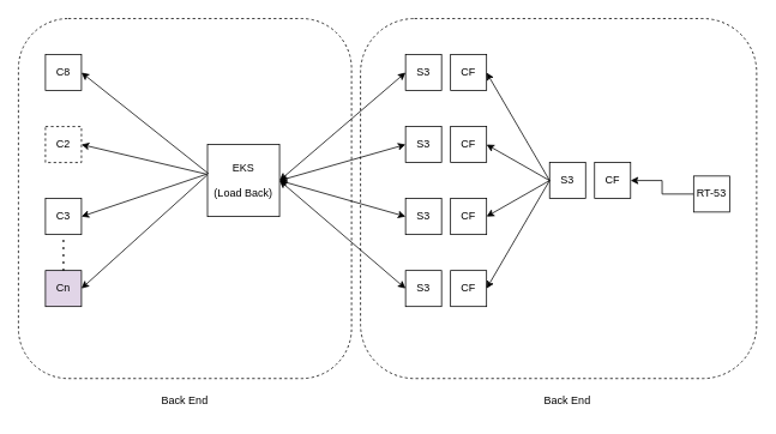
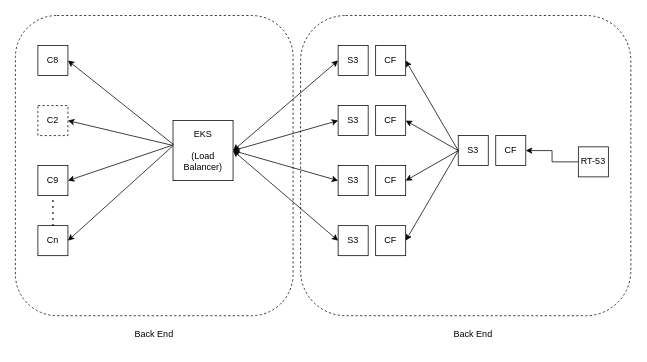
  <mxCell id="0" />
  <mxCell id="1" parent="0" />
  <mxCell id="2" value="" style="rounded=1;whiteSpace=wrap;html=1;dashed=1;" vertex="1" parent="1"><mxGeometry x="400" y="20" width="440" height="400" as="geometry" /></mxCell>
  <mxCell id="3" value="" style="rounded=1;whiteSpace=wrap;html=1;dashed=1;" vertex="1" parent="1"><mxGeometry x="20" y="20" width="370" height="400" as="geometry" /></mxCell>
  <mxCell id="4" value="C8" style="whiteSpace=wrap;html=1;aspect=fixed;" vertex="1" parent="1"><mxGeometry x="50" y="60" width="40" height="40" as="geometry" /></mxCell>
  <mxCell id="5" value="C2" style="whiteSpace=wrap;html=1;aspect=fixed;dashed=1;" vertex="1" parent="1"><mxGeometry x="50" y="140" width="40" height="40" as="geometry" /></mxCell>
- <mxCell id="6" value="C3" style="whiteSpace=wrap;html=1;aspect=fixed;" vertex="1" parent="1"><mxGeometry x="50" y="220" width="40" height="40" as="geometry" /></mxCell>
- <mxCell id="7" value="Cn" style="whiteSpace=wrap;html=1;aspect=fixed;fillColor=#e1d5e7;" vertex="1" parent="1"><mxGeometry x="50" y="300" width="40" height="40" as="geometry" /></mxCell>
+ <mxCell id="6" value="C9" style="whiteSpace=wrap;html=1;aspect=fixed;" vertex="1" parent="1"><mxGeometry x="50" y="220" width="40" height="40" as="geometry" /></mxCell>
+ <mxCell id="7" value="Cn" style="whiteSpace=wrap;html=1;aspect=fixed;" vertex="1" parent="1"><mxGeometry x="50" y="300" width="40" height="40" as="geometry" /></mxCell>
  <mxCell id="8" value="" style="whiteSpace=wrap;html=1;aspect=fixed;" vertex="1" parent="1"><mxGeometry x="230" y="160" width="80" height="80" as="geometry" /></mxCell>
  <mxCell id="9" value="" style="endArrow=classic;html=1;rounded=0;entryX=1;entryY=0.5;entryDx=0;entryDy=0;exitX=-0.003;exitY=0.414;exitDx=0;exitDy=0;exitPerimeter=0;" edge="1" parent="1" source="8" target="5"><mxGeometry width="50" height="50" relative="1" as="geometry"><mxPoint x="230" y="190" as="sourcePoint" /><mxPoint x="180" y="190" as="targetPoint" /></mxGeometry></mxCell>
  <mxCell id="10" value="" style="endArrow=classic;html=1;rounded=0;entryX=1;entryY=0.5;entryDx=0;entryDy=0;exitX=-0.02;exitY=0.414;exitDx=0;exitDy=0;exitPerimeter=0;" edge="1" parent="1" source="8" target="6"><mxGeometry width="50" height="50" relative="1" as="geometry"><mxPoint x="130" y="265" as="sourcePoint" /><mxPoint x="180" y="215" as="targetPoint" /></mxGeometry></mxCell>
  <mxCell id="11" value="" style="endArrow=classic;html=1;rounded=0;entryX=1;entryY=0.5;entryDx=0;entryDy=0;exitX=0.015;exitY=0.405;exitDx=0;exitDy=0;exitPerimeter=0;" edge="1" parent="1" source="8" target="4"><mxGeometry width="50" height="50" relative="1" as="geometry"><mxPoint x="230" y="170" as="sourcePoint" /><mxPoint x="90" y="140" as="targetPoint" /></mxGeometry></mxCell>
  <mxCell id="12" value="" style="endArrow=classic;html=1;rounded=0;entryX=1;entryY=0.5;entryDx=0;entryDy=0;exitX=-0.003;exitY=0.422;exitDx=0;exitDy=0;exitPerimeter=0;" edge="1" parent="1" source="8" target="7"><mxGeometry width="50" height="50" relative="1" as="geometry"><mxPoint x="230" y="190" as="sourcePoint" /><mxPoint x="100" y="170" as="targetPoint" /></mxGeometry></mxCell>
- <mxCell id="13" value="EKS&lt;br&gt;&lt;br&gt;(Load Back)" style="text;html=1;strokeColor=none;fillColor=none;align=center;verticalAlign=middle;whiteSpace=wrap;rounded=0;" vertex="1" parent="1"><mxGeometry x="235" y="180" width="70" height="40" as="geometry" /></mxCell>
+ <mxCell id="13" value="EKS&lt;br&gt;&lt;br&gt;(Load Balancer)" style="text;html=1;strokeColor=none;fillColor=none;align=center;verticalAlign=middle;whiteSpace=wrap;rounded=0;" vertex="1" parent="1"><mxGeometry x="235" y="180" width="70" height="40" as="geometry" /></mxCell>
  <mxCell id="14" value="S3" style="whiteSpace=wrap;html=1;aspect=fixed;" vertex="1" parent="1"><mxGeometry x="450" y="60" width="40" height="40" as="geometry" /></mxCell>
  <mxCell id="15" value="CF" style="whiteSpace=wrap;html=1;aspect=fixed;" vertex="1" parent="1"><mxGeometry x="500" y="60" width="40" height="40" as="geometry" /></mxCell>
  <mxCell id="16" value="S3" style="whiteSpace=wrap;html=1;aspect=fixed;" vertex="1" parent="1"><mxGeometry x="450" y="300" width="40" height="40" as="geometry" /></mxCell>
  <mxCell id="17" value="S3" style="whiteSpace=wrap;html=1;aspect=fixed;" vertex="1" parent="1"><mxGeometry x="450" y="220" width="40" height="40" as="geometry" /></mxCell>
  <mxCell id="18" value="S3" style="whiteSpace=wrap;html=1;aspect=fixed;" vertex="1" parent="1"><mxGeometry x="450" y="140" width="40" height="40" as="geometry" /></mxCell>
  <mxCell id="19" value="CF" style="whiteSpace=wrap;html=1;aspect=fixed;" vertex="1" parent="1"><mxGeometry x="500" y="140" width="40" height="40" as="geometry" /></mxCell>
  <mxCell id="20" value="CF" style="whiteSpace=wrap;html=1;aspect=fixed;" vertex="1" parent="1"><mxGeometry x="500" y="220" width="40" height="40" as="geometry" /></mxCell>
  <mxCell id="21" value="CF" style="whiteSpace=wrap;html=1;aspect=fixed;" vertex="1" parent="1"><mxGeometry x="500" y="300" width="40" height="40" as="geometry" /></mxCell>
  <mxCell id="22" value="S3" style="whiteSpace=wrap;html=1;aspect=fixed;" vertex="1" parent="1"><mxGeometry x="610" y="180" width="40" height="40" as="geometry" /></mxCell>
  <mxCell id="23" value="CF" style="whiteSpace=wrap;html=1;aspect=fixed;" vertex="1" parent="1"><mxGeometry x="660" y="180" width="40" height="40" as="geometry" /></mxCell>
  <mxCell id="24" value="" style="endArrow=classic;html=1;rounded=0;entryX=1;entryY=0.5;entryDx=0;entryDy=0;exitX=0;exitY=0.5;exitDx=0;exitDy=0;" edge="1" parent="1" source="22" target="15"><mxGeometry width="50" height="50" relative="1" as="geometry"><mxPoint x="550" y="150" as="sourcePoint" /><mxPoint x="600" y="100" as="targetPoint" /></mxGeometry></mxCell>
  <mxCell id="25" value="" style="endArrow=classic;html=1;rounded=0;entryX=1;entryY=0.5;entryDx=0;entryDy=0;" edge="1" parent="1"><mxGeometry width="50" height="50" relative="1" as="geometry"><mxPoint x="610" y="200" as="sourcePoint" /><mxPoint x="540" y="240" as="targetPoint" /></mxGeometry></mxCell>
  <mxCell id="26" value="" style="endArrow=classic;html=1;rounded=0;entryX=1;entryY=0.5;entryDx=0;entryDy=0;" edge="1" parent="1"><mxGeometry width="50" height="50" relative="1" as="geometry"><mxPoint x="610" y="200" as="sourcePoint" /><mxPoint x="540" y="160" as="targetPoint" /></mxGeometry></mxCell>
  <mxCell id="27" value="" style="endArrow=classic;html=1;rounded=0;entryX=1;entryY=0.5;entryDx=0;entryDy=0;" edge="1" parent="1" target="21"><mxGeometry width="50" height="50" relative="1" as="geometry"><mxPoint x="610" y="200" as="sourcePoint" /><mxPoint x="540" y="310" as="targetPoint" /></mxGeometry></mxCell>
  <mxCell id="28" style="edgeStyle=orthogonalEdgeStyle;rounded=0;orthogonalLoop=1;jettySize=auto;html=1;entryX=1;entryY=0.5;entryDx=0;entryDy=0;" edge="1" parent="1" source="29" target="23"><mxGeometry relative="1" as="geometry" /></mxCell>
  <mxCell id="29" value="RT-53" style="whiteSpace=wrap;html=1;aspect=fixed;" vertex="1" parent="1"><mxGeometry x="770" y="195" width="40" height="40" as="geometry" /></mxCell>
  <mxCell id="30" value="" style="endArrow=classic;startArrow=classic;html=1;rounded=0;entryX=0;entryY=0.5;entryDx=0;entryDy=0;exitX=1;exitY=0.5;exitDx=0;exitDy=0;fontStyle=4" edge="1" parent="1" source="8" target="14"><mxGeometry width="50" height="50" relative="1" as="geometry"><mxPoint x="420" y="250" as="sourcePoint" /><mxPoint x="470" y="200" as="targetPoint" /><Array as="points" /></mxGeometry></mxCell>
  <mxCell id="31" value="" style="endArrow=classic;startArrow=classic;html=1;rounded=0;entryX=0;entryY=0.5;entryDx=0;entryDy=0;" edge="1" parent="1" target="18"><mxGeometry width="50" height="50" relative="1" as="geometry"><mxPoint x="310" y="200" as="sourcePoint" /><mxPoint x="450" y="90" as="targetPoint" /><Array as="points" /></mxGeometry></mxCell>
  <mxCell id="32" value="" style="endArrow=classic;startArrow=classic;html=1;rounded=0;entryX=0;entryY=0.5;entryDx=0;entryDy=0;" edge="1" parent="1" target="17"><mxGeometry width="50" height="50" relative="1" as="geometry"><mxPoint x="310" y="200" as="sourcePoint" /><mxPoint x="435" y="220" as="targetPoint" /><Array as="points" /></mxGeometry></mxCell>
  <mxCell id="33" value="" style="endArrow=classic;startArrow=classic;html=1;rounded=0;entryX=0;entryY=0.5;entryDx=0;entryDy=0;exitX=1;exitY=0.5;exitDx=0;exitDy=0;" edge="1" parent="1" source="8" target="16"><mxGeometry width="50" height="50" relative="1" as="geometry"><mxPoint x="340" y="230" as="sourcePoint" /><mxPoint x="480" y="110" as="targetPoint" /><Array as="points" /></mxGeometry></mxCell>
  <mxCell id="34" value="" style="endArrow=none;dashed=1;html=1;dashPattern=1 3;strokeWidth=2;rounded=0;exitX=0.5;exitY=0;exitDx=0;exitDy=0;" edge="1" parent="1" source="7"><mxGeometry width="50" height="50" relative="1" as="geometry"><mxPoint x="70" y="290" as="sourcePoint" /><mxPoint x="70" y="260" as="targetPoint" /></mxGeometry></mxCell>
  <mxCell id="35" value="Back End" style="text;html=1;strokeColor=none;fillColor=none;align=center;verticalAlign=middle;whiteSpace=wrap;rounded=0;dashed=1;" vertex="1" parent="1"><mxGeometry x="175" y="430" width="60" height="30" as="geometry" /></mxCell>
  <mxCell id="36" value="Back End" style="text;html=1;strokeColor=none;fillColor=none;align=center;verticalAlign=middle;whiteSpace=wrap;rounded=0;dashed=1;" vertex="1" parent="1"><mxGeometry x="600" y="430" width="60" height="30" as="geometry" /></mxCell>
